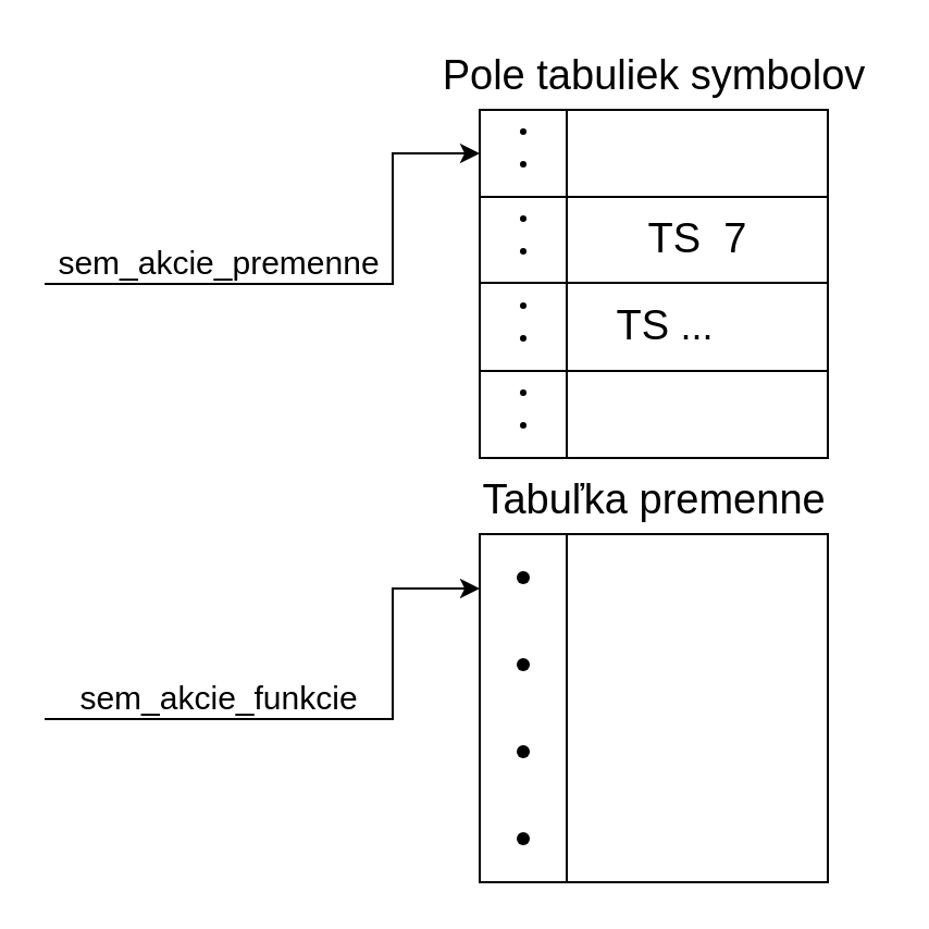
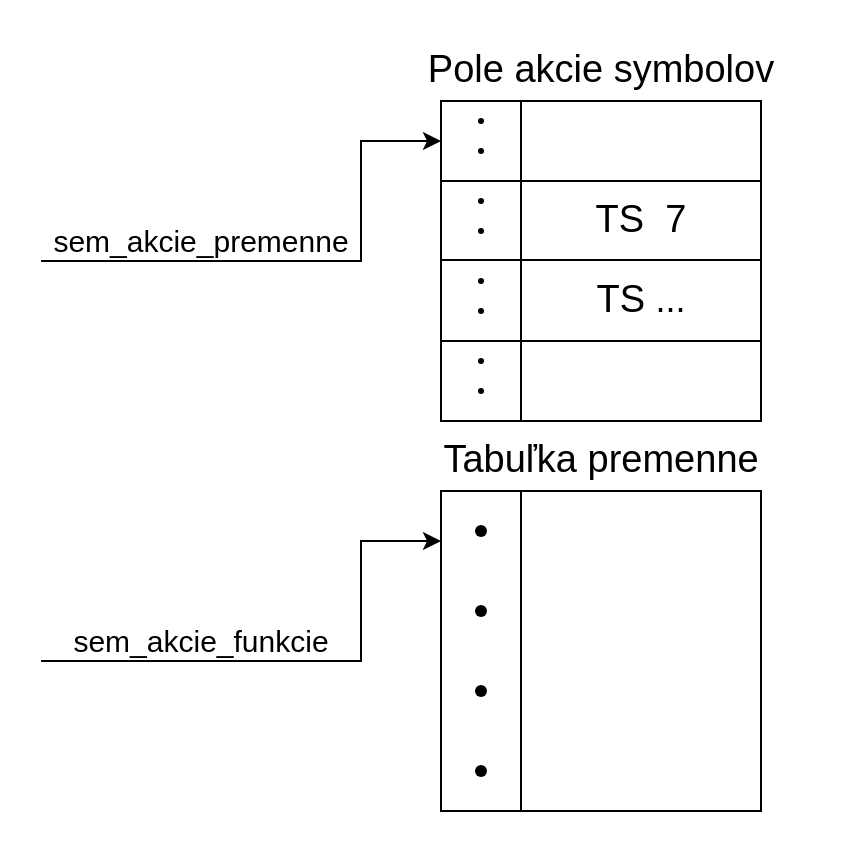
  <mxCell id="0" />
  <mxCell id="1" parent="0" />
  <mxCell id="2" value="" style="whiteSpace=wrap;html=1;aspect=fixed;fontSize=19;strokeWidth=1;" vertex="1" parent="1"><mxGeometry x="220" y="50" width="160" height="160" as="geometry" /></mxCell>
- <mxCell id="3" value="Pole tabuliek symbolov" style="text;html=1;align=center;verticalAlign=middle;resizable=0;points=[];autosize=1;strokeColor=none;fillColor=none;fontSize=19;" vertex="1" parent="1"><mxGeometry x="195" y="20" width="210" height="30" as="geometry" /></mxCell>
+ <mxCell id="3" value="Pole akcie symbolov" style="text;html=1;align=center;verticalAlign=middle;resizable=0;points=[];autosize=1;strokeColor=none;fillColor=none;fontSize=19;" vertex="1" parent="1"><mxGeometry x="195" y="20" width="210" height="30" as="geometry" /></mxCell>
  <mxCell id="4" value="" style="endArrow=none;html=1;rounded=0;fontSize=19;exitX=0;exitY=0.25;exitDx=0;exitDy=0;entryX=1;entryY=0.25;entryDx=0;entryDy=0;" edge="1" parent="1" source="2" target="2"><mxGeometry width="50" height="50" relative="1" as="geometry"><mxPoint x="360" y="300" as="sourcePoint" /><mxPoint x="410" y="250" as="targetPoint" /></mxGeometry></mxCell>
  <mxCell id="5" value="" style="endArrow=none;html=1;rounded=0;fontSize=19;exitX=0;exitY=0.25;exitDx=0;exitDy=0;entryX=1;entryY=0.25;entryDx=0;entryDy=0;" edge="1" parent="1"><mxGeometry width="50" height="50" relative="1" as="geometry"><mxPoint x="220" y="129.5" as="sourcePoint" /><mxPoint x="380" y="129.5" as="targetPoint" /></mxGeometry></mxCell>
  <mxCell id="6" value="" style="endArrow=none;html=1;rounded=0;fontSize=19;exitX=0;exitY=0.25;exitDx=0;exitDy=0;entryX=1;entryY=0.25;entryDx=0;entryDy=0;" edge="1" parent="1"><mxGeometry width="50" height="50" relative="1" as="geometry"><mxPoint x="220" y="170" as="sourcePoint" /><mxPoint x="380" y="170" as="targetPoint" /></mxGeometry></mxCell>
  <mxCell id="7" value="TS&amp;nbsp; 7" style="text;html=1;align=center;verticalAlign=middle;resizable=0;points=[];autosize=1;strokeColor=none;fillColor=none;fontSize=19;" vertex="1" parent="1"><mxGeometry x="290" y="95" width="60" height="30" as="geometry" /></mxCell>
- <mxCell id="8" value="TS&amp;nbsp;&lt;font style=&quot;font-size: 18px&quot;&gt;...&lt;/font&gt;" style="text;html=1;align=center;verticalAlign=middle;resizable=0;points=[];autosize=1;strokeColor=none;fillColor=none;fontSize=19;" vertex="1" parent="1"><mxGeometry x="275" y="135" width="60" height="30" as="geometry" /></mxCell>
+ <mxCell id="8" value="TS&amp;nbsp;&lt;font style=&quot;font-size: 18px&quot;&gt;...&lt;/font&gt;" style="text;html=1;align=center;verticalAlign=middle;resizable=0;points=[];autosize=1;strokeColor=none;fillColor=none;fontSize=19;" vertex="1" parent="1"><mxGeometry x="290" y="135" width="60" height="30" as="geometry" /></mxCell>
  <mxCell id="9" value="" style="endArrow=none;html=1;rounded=0;fontSize=19;entryX=0.25;entryY=0;entryDx=0;entryDy=0;exitX=0.25;exitY=1;exitDx=0;exitDy=0;" edge="1" parent="1" source="2" target="2"><mxGeometry width="50" height="50" relative="1" as="geometry"><mxPoint x="290" y="230" as="sourcePoint" /><mxPoint x="340" y="180" as="targetPoint" /></mxGeometry></mxCell>
  <mxCell id="10" value="" style="shape=waypoint;sketch=0;fillStyle=solid;size=3;pointerEvents=1;points=[];fillColor=none;resizable=0;rotatable=0;perimeter=centerPerimeter;snapToPoint=1;fontSize=19;strokeWidth=1;" vertex="1" parent="1"><mxGeometry x="220" y="80" width="40" height="40" as="geometry" /></mxCell>
  <mxCell id="11" value="" style="shape=waypoint;sketch=0;fillStyle=solid;size=3;pointerEvents=1;points=[];fillColor=none;resizable=0;rotatable=0;perimeter=centerPerimeter;snapToPoint=1;fontSize=19;strokeWidth=1;" vertex="1" parent="1"><mxGeometry x="220" y="95" width="40" height="40" as="geometry" /></mxCell>
  <mxCell id="12" value="" style="shape=waypoint;sketch=0;fillStyle=solid;size=3;pointerEvents=1;points=[];fillColor=none;resizable=0;rotatable=0;perimeter=centerPerimeter;snapToPoint=1;fontSize=19;strokeWidth=1;" vertex="1" parent="1"><mxGeometry x="220" y="120" width="40" height="40" as="geometry" /></mxCell>
  <mxCell id="13" value="" style="shape=waypoint;sketch=0;fillStyle=solid;size=3;pointerEvents=1;points=[];fillColor=none;resizable=0;rotatable=0;perimeter=centerPerimeter;snapToPoint=1;fontSize=19;strokeWidth=1;" vertex="1" parent="1"><mxGeometry x="220" y="135" width="40" height="40" as="geometry" /></mxCell>
  <mxCell id="14" value="" style="shape=waypoint;sketch=0;fillStyle=solid;size=3;pointerEvents=1;points=[];fillColor=none;resizable=0;rotatable=0;perimeter=centerPerimeter;snapToPoint=1;fontSize=19;strokeWidth=1;" vertex="1" parent="1"><mxGeometry x="220" y="160" width="40" height="40" as="geometry" /></mxCell>
  <mxCell id="15" value="" style="shape=waypoint;sketch=0;fillStyle=solid;size=3;pointerEvents=1;points=[];fillColor=none;resizable=0;rotatable=0;perimeter=centerPerimeter;snapToPoint=1;fontSize=19;strokeWidth=1;" vertex="1" parent="1"><mxGeometry x="220" y="175" width="40" height="40" as="geometry" /></mxCell>
  <mxCell id="16" value="" style="whiteSpace=wrap;html=1;aspect=fixed;fontSize=19;strokeWidth=1;" vertex="1" parent="1"><mxGeometry x="220" y="245" width="160" height="160" as="geometry" /></mxCell>
  <mxCell id="17" value="Tabuľka premenne" style="text;html=1;align=center;verticalAlign=middle;resizable=0;points=[];autosize=1;strokeColor=none;fillColor=none;fontSize=19;" vertex="1" parent="1"><mxGeometry x="215" y="215" width="170" height="30" as="geometry" /></mxCell>
  <mxCell id="18" value="" style="endArrow=none;html=1;rounded=0;fontSize=19;entryX=0.25;entryY=0;entryDx=0;entryDy=0;exitX=0.25;exitY=1;exitDx=0;exitDy=0;" edge="1" parent="1" source="16" target="16"><mxGeometry width="50" height="50" relative="1" as="geometry"><mxPoint x="290" y="425" as="sourcePoint" /><mxPoint x="340" y="375" as="targetPoint" /></mxGeometry></mxCell>
  <mxCell id="19" value="" style="shape=waypoint;sketch=0;fillStyle=solid;size=6;pointerEvents=1;points=[];fillColor=none;resizable=0;rotatable=0;perimeter=centerPerimeter;snapToPoint=1;fontSize=19;strokeWidth=1;" vertex="1" parent="1"><mxGeometry x="220" y="245" width="40" height="40" as="geometry" /></mxCell>
  <mxCell id="20" value="" style="shape=waypoint;sketch=0;fillStyle=solid;size=6;pointerEvents=1;points=[];fillColor=none;resizable=0;rotatable=0;perimeter=centerPerimeter;snapToPoint=1;fontSize=19;strokeWidth=1;" vertex="1" parent="1"><mxGeometry x="220" y="285" width="40" height="40" as="geometry" /></mxCell>
  <mxCell id="21" value="" style="shape=waypoint;sketch=0;fillStyle=solid;size=6;pointerEvents=1;points=[];fillColor=none;resizable=0;rotatable=0;perimeter=centerPerimeter;snapToPoint=1;fontSize=19;strokeWidth=1;" vertex="1" parent="1"><mxGeometry x="220" y="325" width="40" height="40" as="geometry" /></mxCell>
  <mxCell id="22" value="" style="shape=waypoint;sketch=0;fillStyle=solid;size=6;pointerEvents=1;points=[];fillColor=none;resizable=0;rotatable=0;perimeter=centerPerimeter;snapToPoint=1;fontSize=19;strokeWidth=1;" vertex="1" parent="1"><mxGeometry x="220" y="365" width="40" height="40" as="geometry" /></mxCell>
  <mxCell id="23" value="" style="endArrow=classic;html=1;rounded=0;fontSize=18;" edge="1" parent="1"><mxGeometry width="50" height="50" relative="1" as="geometry"><mxPoint x="20" y="130" as="sourcePoint" /><mxPoint x="220" y="70" as="targetPoint" /><Array as="points"><mxPoint x="180" y="130" /><mxPoint x="180" y="70" /></Array></mxGeometry></mxCell>
  <mxCell id="24" value="" style="shape=waypoint;sketch=0;fillStyle=solid;size=3;pointerEvents=1;points=[];fillColor=none;resizable=0;rotatable=0;perimeter=centerPerimeter;snapToPoint=1;fontSize=19;strokeWidth=1;" vertex="1" parent="1"><mxGeometry x="220" y="40" width="40" height="40" as="geometry" /></mxCell>
  <mxCell id="25" value="" style="shape=waypoint;sketch=0;fillStyle=solid;size=3;pointerEvents=1;points=[];fillColor=none;resizable=0;rotatable=0;perimeter=centerPerimeter;snapToPoint=1;fontSize=19;strokeWidth=1;" vertex="1" parent="1"><mxGeometry x="220" y="55" width="40" height="40" as="geometry" /></mxCell>
  <mxCell id="26" value="&lt;font style=&quot;font-size: 15px&quot;&gt;sem_akcie_premenne&lt;/font&gt;" style="text;html=1;align=center;verticalAlign=middle;resizable=0;points=[];autosize=1;strokeColor=none;fillColor=none;fontSize=18;" vertex="1" parent="1"><mxGeometry x="20" y="105" width="160" height="30" as="geometry" /></mxCell>
  <mxCell id="27" value="" style="endArrow=classic;html=1;rounded=0;fontSize=18;" edge="1" parent="1"><mxGeometry width="50" height="50" relative="1" as="geometry"><mxPoint x="20" y="330" as="sourcePoint" /><mxPoint x="220" y="270" as="targetPoint" /><Array as="points"><mxPoint x="180" y="330" /><mxPoint x="180" y="270" /></Array></mxGeometry></mxCell>
  <mxCell id="28" value="&lt;font style=&quot;font-size: 15px&quot;&gt;sem_akcie_funkcie&lt;/font&gt;" style="text;html=1;align=center;verticalAlign=middle;resizable=0;points=[];autosize=1;strokeColor=none;fillColor=none;fontSize=18;" vertex="1" parent="1"><mxGeometry x="30" y="305" width="140" height="30" as="geometry" /></mxCell>
